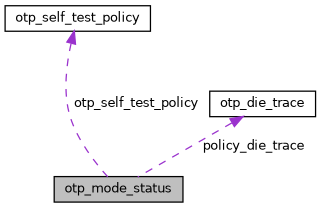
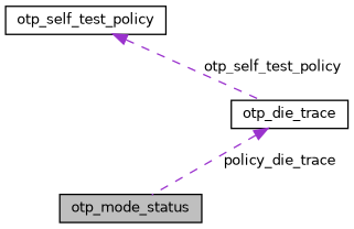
  digraph {
    node [color=black fillcolor=white fontname=Helvetica fontsize=10 shape=record style=filled]
    edge [color=darkorchid3 dir=back fontname=Helvetica fontsize=10 labelfontname=Helvetica labelfontsize=10 style=dashed]
    n1 [fillcolor=grey75 fontcolor=black height=0.2 label=otp_mode_status width=0.4]
    n2 [height=0.2 label=otp_die_trace width=0.4]
    n3 [height=0.2 label=otp_self_test_policy width=0.4]
    n2 -> n1 [label=" policy_die_trace"]
-   n3 -> n1 [label=" otp_self_test_policy"]
+   n3 -> n2 [label=" otp_self_test_policy"]
  }
